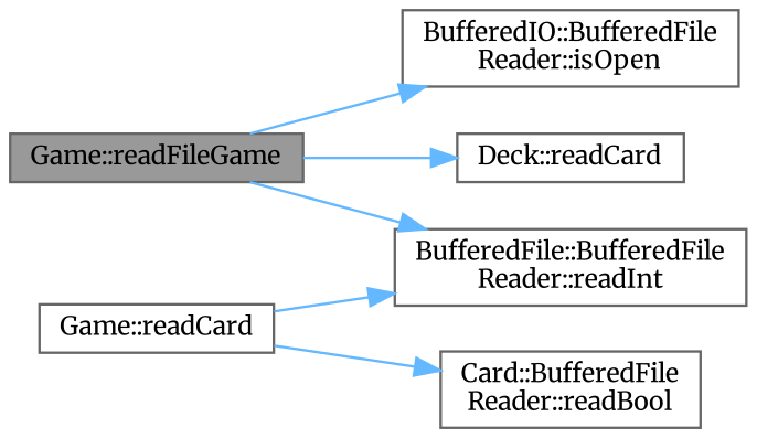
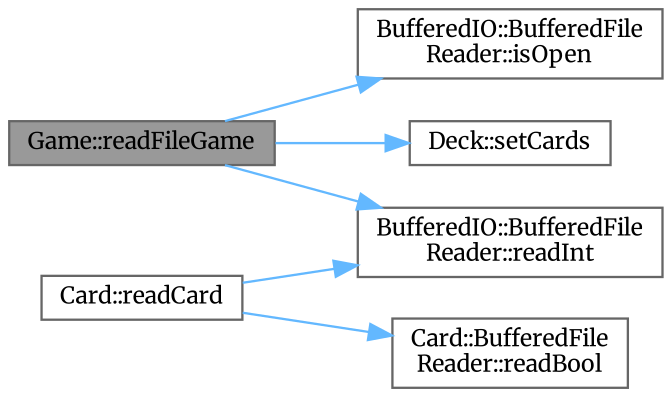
  digraph {
    fontname=Merriweather
    rankdir=LR
    node [color=grey40 fillcolor=white fontname=Merriweather fontsize=10 shape=box style=filled]
    edge [color=steelblue1 fontname=Merriweather fontsize=10 labelfontname=Helvetica labelfontsize=10 style=solid]
    n1 [color=gray40 fillcolor=grey60 fontcolor=black height=0.2 label="Game::readFileGame" width=0.4]
    n2 [height=0.2 label="BufferedIO::BufferedFile\lReader::isOpen" width=0.4]
-   n3 [height=0.2 label="BufferedFile::BufferedFile\lReader::readInt" width=0.4]
-   n4 [height=0.2 label="Deck::readCard" width=0.4]
-   n5 [height=0.2 label="Game::readCard" width=0.4]
+   n3 [height=0.2 label="BufferedIO::BufferedFile\lReader::readInt" width=0.4]
+   n4 [height=0.2 label="Deck::setCards" width=0.4]
+   n5 [height=0.2 label="Card::readCard" width=0.4]
    n6 [height=0.2 label="Card::BufferedFile\lReader::readBool" width=0.4]
    n1 -> n2
    n1 -> n3
    n1 -> n4
    n5 -> n3
    n5 -> n6
  }
